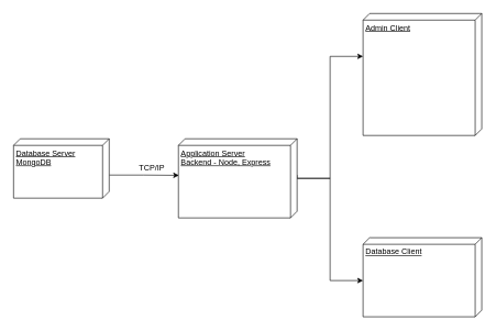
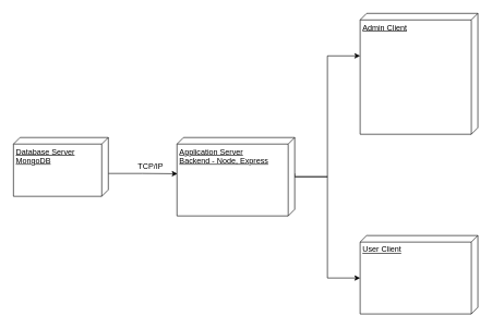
  <mxCell id="0" />
  <mxCell id="1" parent="0" />
  <mxCell id="2" style="edgeStyle=orthogonalEdgeStyle;rounded=0;orthogonalLoop=1;jettySize=auto;html=1;exitX=0;exitY=0;exitDx=55;exitDy=0;exitPerimeter=0;entryX=0.462;entryY=0.996;entryDx=0;entryDy=0;entryPerimeter=0;" edge="1" parent="1" source="3" target="6"><mxGeometry relative="1" as="geometry" /></mxCell>
  <mxCell id="3" value="Database Server&lt;br&gt;MongoDB" style="verticalAlign=top;align=left;spacingTop=8;spacingLeft=2;spacingRight=12;shape=cube;size=10;direction=south;fontStyle=4;html=1;" vertex="1" parent="1"><mxGeometry x="20" y="210" width="145" height="90" as="geometry" /></mxCell>
  <mxCell id="4" style="edgeStyle=orthogonalEdgeStyle;rounded=0;orthogonalLoop=1;jettySize=auto;html=1;entryX=0;entryY=0;entryDx=65;entryDy=180;entryPerimeter=0;" edge="1" parent="1" source="6" target="8"><mxGeometry relative="1" as="geometry" /></mxCell>
  <mxCell id="5" style="edgeStyle=orthogonalEdgeStyle;rounded=0;orthogonalLoop=1;jettySize=auto;html=1;exitX=0;exitY=0;exitDx=55;exitDy=0;exitPerimeter=0;entryX=0;entryY=0;entryDx=65;entryDy=180;entryPerimeter=0;" edge="1" parent="1" source="6" target="9"><mxGeometry relative="1" as="geometry"><Array as="points"><mxPoint x="450" y="270" /><mxPoint x="500" y="270" /><mxPoint x="500" y="425" /></Array></mxGeometry></mxCell>
  <mxCell id="6" value="Application Server&lt;br&gt;Backend - Node, Express" style="verticalAlign=top;align=left;spacingTop=8;spacingLeft=2;spacingRight=12;shape=cube;size=10;direction=south;fontStyle=4;html=1;" vertex="1" parent="1"><mxGeometry x="270" y="210" width="180" height="120" as="geometry" /></mxCell>
  <mxCell id="7" value="TCP/IP" style="text;html=1;strokeColor=none;fillColor=none;align=center;verticalAlign=middle;whiteSpace=wrap;rounded=0;" vertex="1" parent="1"><mxGeometry x="200" y="240" width="60" height="30" as="geometry" /></mxCell>
  <mxCell id="8" value="Admin Client" style="verticalAlign=top;align=left;spacingTop=8;spacingLeft=2;spacingRight=12;shape=cube;size=10;direction=south;fontStyle=4;html=1;" vertex="1" parent="1"><mxGeometry x="550" y="20" width="180" height="185" as="geometry" /></mxCell>
- <mxCell id="9" value="Database Client" style="verticalAlign=top;align=left;spacingTop=8;spacingLeft=2;spacingRight=12;shape=cube;size=10;direction=south;fontStyle=4;html=1;" vertex="1" parent="1"><mxGeometry x="550" y="360" width="180" height="120" as="geometry" /></mxCell>
+ <mxCell id="9" value="User Client" style="verticalAlign=top;align=left;spacingTop=8;spacingLeft=2;spacingRight=12;shape=cube;size=10;direction=south;fontStyle=4;html=1;" vertex="1" parent="1"><mxGeometry x="550" y="360" width="180" height="120" as="geometry" /></mxCell>
